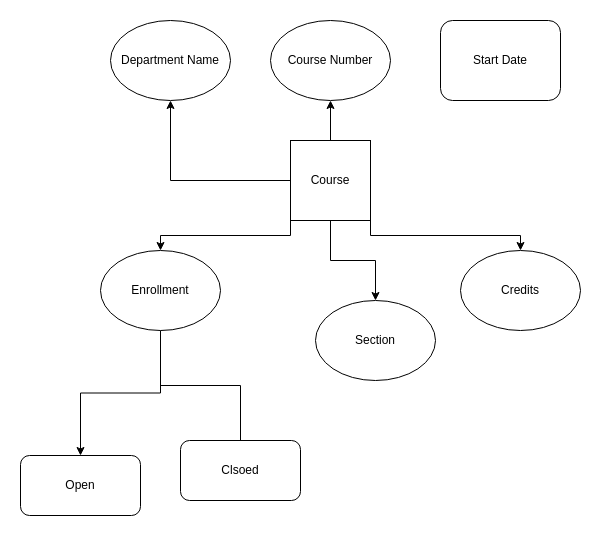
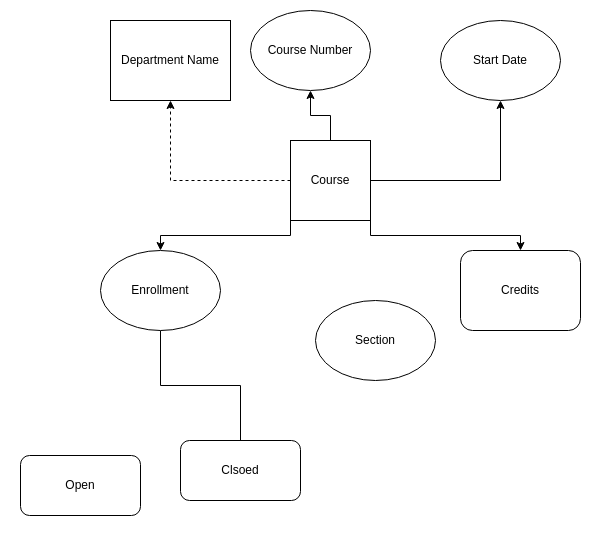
  <mxCell id="0" />
  <mxCell id="1" parent="0" />
- <mxCell id="2" style="edgeStyle=orthogonalEdgeStyle;rounded=0;html=1;entryX=0.5;entryY=1;entryDx=0;entryDy=0;" edge="1" parent="1" source="8" target="10"><mxGeometry relative="1" as="geometry" /></mxCell>
+ <mxCell id="2" style="edgeStyle=orthogonalEdgeStyle;rounded=0;html=1;entryX=0.5;entryY=1;entryDx=0;entryDy=0;dashed=1;" edge="1" parent="1" source="8" target="10"><mxGeometry relative="1" as="geometry" /></mxCell>
  <mxCell id="3" value="" style="edgeStyle=orthogonalEdgeStyle;rounded=0;html=1;" edge="1" parent="1" source="8" target="9"><mxGeometry relative="1" as="geometry" /></mxCell>
- <mxCell id="5" style="edgeStyle=orthogonalEdgeStyle;rounded=0;html=1;exitX=0.5;exitY=1;exitDx=0;exitDy=0;entryX=0.5;entryY=0;entryDx=0;entryDy=0;" edge="1" parent="1" source="8" target="15"><mxGeometry relative="1" as="geometry" /></mxCell>
+ <mxCell id="4" style="edgeStyle=orthogonalEdgeStyle;rounded=0;html=1;entryX=0.5;entryY=1;entryDx=0;entryDy=0;" edge="1" parent="1" source="8" target="11"><mxGeometry relative="1" as="geometry" /></mxCell>
  <mxCell id="6" style="edgeStyle=orthogonalEdgeStyle;rounded=0;html=1;exitX=0;exitY=1;exitDx=0;exitDy=0;entryX=0.5;entryY=0;entryDx=0;entryDy=0;" edge="1" parent="1" source="8" target="14"><mxGeometry relative="1" as="geometry" /></mxCell>
  <mxCell id="7" style="edgeStyle=orthogonalEdgeStyle;rounded=0;html=1;exitX=1;exitY=1;exitDx=0;exitDy=0;entryX=0.5;entryY=0;entryDx=0;entryDy=0;" edge="1" parent="1" source="8" target="18"><mxGeometry relative="1" as="geometry" /></mxCell>
  <mxCell id="8" value="Course" style="whiteSpace=wrap;html=1;aspect=fixed;" vertex="1" parent="1"><mxGeometry x="290" y="140" width="80" height="80" as="geometry" /></mxCell>
- <mxCell id="9" value="Course Number" style="ellipse;whiteSpace=wrap;html=1;" vertex="1" parent="1"><mxGeometry x="270" y="20" width="120" height="80" as="geometry" /></mxCell>
- <mxCell id="10" value="Department Name" style="ellipse;whiteSpace=wrap;html=1;" vertex="1" parent="1"><mxGeometry x="110" y="20" width="120" height="80" as="geometry" /></mxCell>
- <mxCell id="11" value="Start Date" style="whiteSpace=wrap;html=1;rounded=1;" vertex="1" parent="1"><mxGeometry x="440" y="20" width="120" height="80" as="geometry" /></mxCell>
- <mxCell id="12" value="" style="edgeStyle=orthogonalEdgeStyle;html=1;rounded=0;" edge="1" parent="1" source="14" target="17"><mxGeometry relative="1" as="geometry" /></mxCell>
+ <mxCell id="9" value="Course Number" style="ellipse;whiteSpace=wrap;html=1;" vertex="1" parent="1"><mxGeometry x="250" y="10" width="120" height="80" as="geometry" /></mxCell>
+ <mxCell id="10" value="Department Name" style="whiteSpace=wrap;html=1;rounded=0;" vertex="1" parent="1"><mxGeometry x="110" y="20" width="120" height="80" as="geometry" /></mxCell>
+ <mxCell id="11" value="Start Date" style="ellipse;whiteSpace=wrap;html=1;" vertex="1" parent="1"><mxGeometry x="440" y="20" width="120" height="80" as="geometry" /></mxCell>
  <mxCell id="13" style="edgeStyle=orthogonalEdgeStyle;rounded=0;html=1;entryX=0.5;entryY=0;entryDx=0;entryDy=0;endArrow=none;" edge="1" parent="1" source="14" target="16"><mxGeometry relative="1" as="geometry" /></mxCell>
  <mxCell id="14" value="Enrollment" style="ellipse;whiteSpace=wrap;html=1;" vertex="1" parent="1"><mxGeometry x="100" y="250" width="120" height="80" as="geometry" /></mxCell>
  <mxCell id="15" value="Section" style="ellipse;whiteSpace=wrap;html=1;" vertex="1" parent="1"><mxGeometry x="315" y="300" width="120" height="80" as="geometry" /></mxCell>
  <mxCell id="16" value="Clsoed" style="rounded=1;whiteSpace=wrap;html=1;" vertex="1" parent="1"><mxGeometry x="180" y="440" width="120" height="60" as="geometry" /></mxCell>
  <mxCell id="17" value="Open" style="rounded=1;whiteSpace=wrap;html=1;" vertex="1" parent="1"><mxGeometry x="20" y="455" width="120" height="60" as="geometry" /></mxCell>
- <mxCell id="18" value="Credits" style="ellipse;whiteSpace=wrap;html=1;" vertex="1" parent="1"><mxGeometry x="460" y="250" width="120" height="80" as="geometry" /></mxCell>
+ <mxCell id="18" value="Credits" style="whiteSpace=wrap;html=1;rounded=1;" vertex="1" parent="1"><mxGeometry x="460" y="250" width="120" height="80" as="geometry" /></mxCell>
